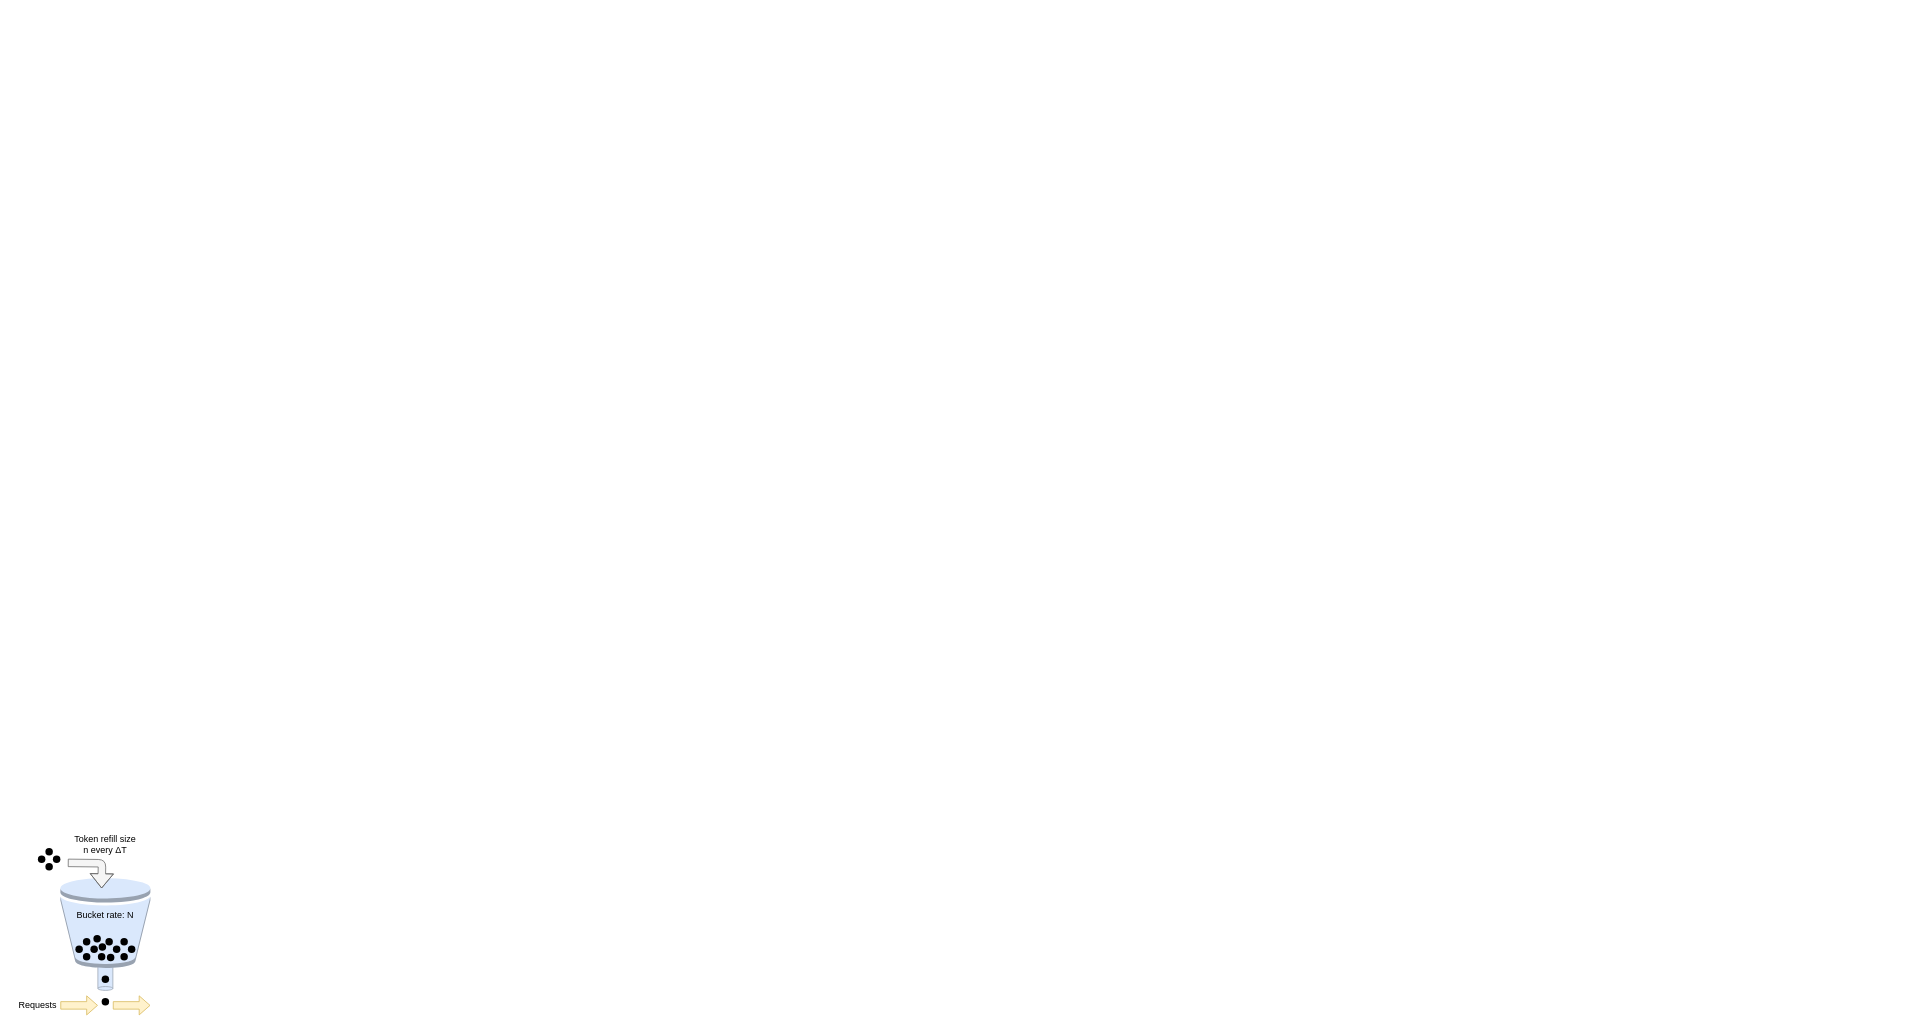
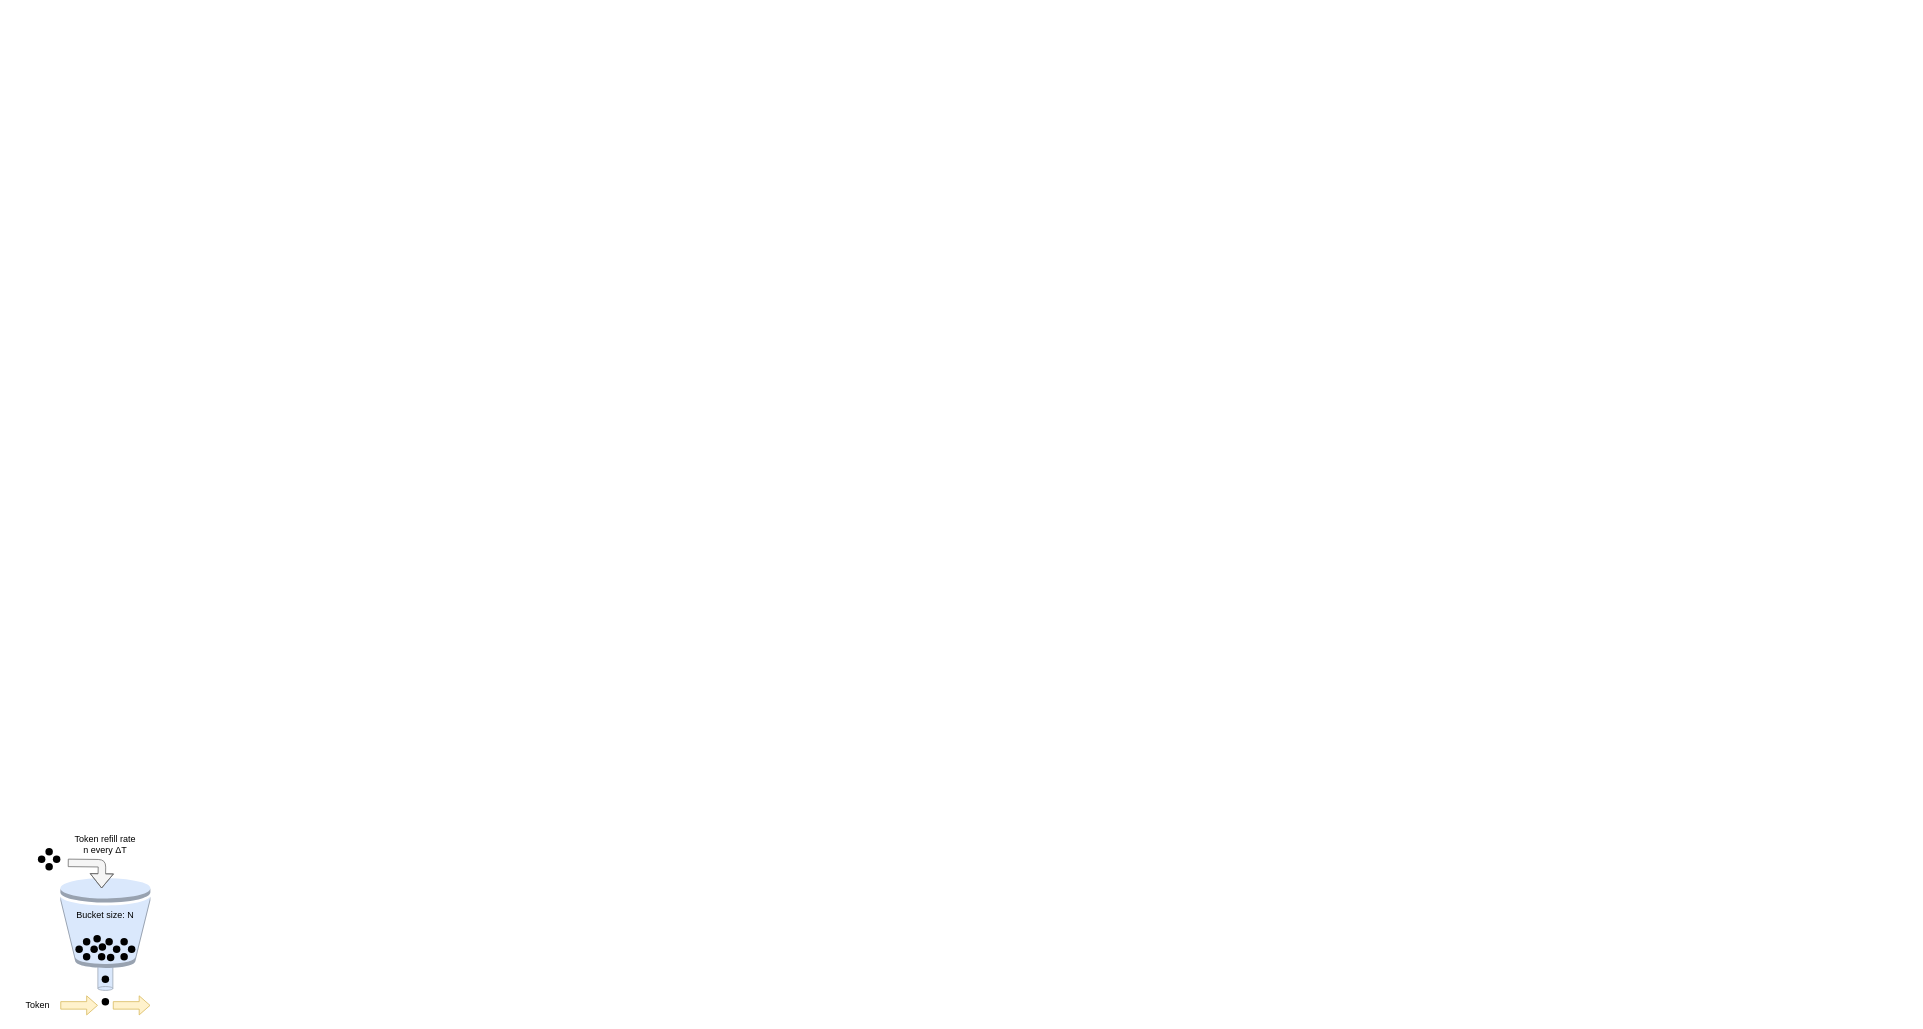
  <mxCell id="0" />
  <mxCell id="1" parent="0" />
  <mxCell id="2" value="" style="shape=cylinder3;whiteSpace=wrap;html=1;boundedLbl=1;backgroundOutline=1;size=2.547;fillColor=#dae8fc;strokeColor=#99a3b1;rotation=-180;" parent="1" vertex="1"><mxGeometry x="130" y="1280" width="20" height="40" as="geometry" /></mxCell>
  <mxCell id="3" value="" style="edgeStyle=none;html=1;" parent="1" edge="1"><mxGeometry relative="1" as="geometry"><mxPoint x="2542" y="20" as="targetPoint" /></mxGeometry></mxCell>
  <mxCell id="4" value="" style="outlineConnect=0;dashed=0;verticalLabelPosition=bottom;verticalAlign=top;align=center;html=1;shape=mxgraph.aws3.bucket;fillColor=#dae8fc;strokeColor=#6c8ebf;" parent="1" vertex="1"><mxGeometry x="80" y="1170" width="120" height="120" as="geometry" /></mxCell>
  <mxCell id="5" value="" style="ellipse;whiteSpace=wrap;html=1;aspect=fixed;fillColor=#000000;strokeColor=none;" parent="1" vertex="1"><mxGeometry x="110" y="1270" width="10" height="10" as="geometry" /></mxCell>
  <mxCell id="6" value="" style="ellipse;whiteSpace=wrap;html=1;aspect=fixed;fillColor=#000000;strokeColor=none;" parent="1" vertex="1"><mxGeometry x="130" y="1270" width="10" height="10" as="geometry" /></mxCell>
  <mxCell id="7" value="" style="ellipse;whiteSpace=wrap;html=1;aspect=fixed;fillColor=#000000;strokeColor=none;" parent="1" vertex="1"><mxGeometry x="142" y="1271" width="10" height="10" as="geometry" /></mxCell>
  <mxCell id="8" value="" style="ellipse;whiteSpace=wrap;html=1;aspect=fixed;fillColor=#000000;strokeColor=none;" parent="1" vertex="1"><mxGeometry x="150" y="1260" width="10" height="10" as="geometry" /></mxCell>
  <mxCell id="9" value="" style="ellipse;whiteSpace=wrap;html=1;aspect=fixed;fillColor=#000000;strokeColor=none;" parent="1" vertex="1"><mxGeometry x="160" y="1270" width="10" height="10" as="geometry" /></mxCell>
  <mxCell id="10" value="" style="ellipse;whiteSpace=wrap;html=1;aspect=fixed;fillColor=#000000;strokeColor=none;" parent="1" vertex="1"><mxGeometry x="170" y="1260" width="10" height="10" as="geometry" /></mxCell>
  <mxCell id="11" value="" style="ellipse;whiteSpace=wrap;html=1;aspect=fixed;fillColor=#000000;strokeColor=none;" parent="1" vertex="1"><mxGeometry x="110" y="1250" width="10" height="10" as="geometry" /></mxCell>
  <mxCell id="12" value="" style="ellipse;whiteSpace=wrap;html=1;aspect=fixed;fillColor=#000000;strokeColor=none;" parent="1" vertex="1"><mxGeometry x="120" y="1260" width="10" height="10" as="geometry" /></mxCell>
  <mxCell id="13" value="" style="ellipse;whiteSpace=wrap;html=1;aspect=fixed;fillColor=#000000;strokeColor=none;" parent="1" vertex="1"><mxGeometry x="131" y="1257" width="10" height="10" as="geometry" /></mxCell>
  <mxCell id="14" value="" style="ellipse;whiteSpace=wrap;html=1;aspect=fixed;fillColor=#000000;strokeColor=none;" parent="1" vertex="1"><mxGeometry x="100" y="1260" width="10" height="10" as="geometry" /></mxCell>
  <mxCell id="15" value="" style="ellipse;whiteSpace=wrap;html=1;aspect=fixed;fillColor=#000000;strokeColor=none;" parent="1" vertex="1"><mxGeometry x="140" y="1250" width="10" height="10" as="geometry" /></mxCell>
  <mxCell id="16" value="" style="ellipse;whiteSpace=wrap;html=1;aspect=fixed;fillColor=#000000;strokeColor=none;" parent="1" vertex="1"><mxGeometry x="160" y="1250" width="10" height="10" as="geometry" /></mxCell>
  <mxCell id="17" value="" style="ellipse;whiteSpace=wrap;html=1;aspect=fixed;fillColor=#000000;strokeColor=none;" parent="1" vertex="1"><mxGeometry x="124" y="1246" width="10" height="10" as="geometry" /></mxCell>
  <mxCell id="18" value="" style="ellipse;whiteSpace=wrap;html=1;aspect=fixed;fillColor=#000000;strokeColor=none;" parent="1" vertex="1"><mxGeometry x="50" y="1140" width="10" height="10" as="geometry" /></mxCell>
  <mxCell id="19" value="" style="ellipse;whiteSpace=wrap;html=1;aspect=fixed;fillColor=#000000;strokeColor=none;" parent="1" vertex="1"><mxGeometry x="60" y="1150" width="10" height="10" as="geometry" /></mxCell>
  <mxCell id="20" value="" style="ellipse;whiteSpace=wrap;html=1;aspect=fixed;fillColor=#000000;strokeColor=none;" parent="1" vertex="1"><mxGeometry x="70" y="1140" width="10" height="10" as="geometry" /></mxCell>
  <mxCell id="21" value="" style="ellipse;whiteSpace=wrap;html=1;aspect=fixed;fillColor=#000000;strokeColor=none;" parent="1" vertex="1"><mxGeometry x="60" y="1130" width="10" height="10" as="geometry" /></mxCell>
- <mxCell id="22" value="Token refill size&lt;br&gt;n every&amp;nbsp;&lt;span style=&quot;font-family: &amp;quot;Google Sans&amp;quot;, Arial, sans-serif; text-align: left;&quot;&gt;ΔT&lt;/span&gt;" style="text;html=1;strokeColor=none;fillColor=none;align=center;verticalAlign=middle;whiteSpace=wrap;rounded=0;" parent="1" vertex="1"><mxGeometry x="90" y="1110" width="100" height="30" as="geometry" /></mxCell>
+ <mxCell id="22" value="Token refill rate&lt;br&gt;n every&amp;nbsp;&lt;span style=&quot;font-family: &amp;quot;Google Sans&amp;quot;, Arial, sans-serif; text-align: left;&quot;&gt;ΔT&lt;/span&gt;" style="text;html=1;strokeColor=none;fillColor=none;align=center;verticalAlign=middle;whiteSpace=wrap;rounded=0;" parent="1" vertex="1"><mxGeometry x="90" y="1110" width="100" height="30" as="geometry" /></mxCell>
  <mxCell id="23" value="" style="shape=flexArrow;endArrow=classic;html=1;endWidth=14.444;endSize=4.478;fillColor=#fff2cc;strokeColor=#d6b656;" parent="1" edge="1"><mxGeometry width="50" height="50" relative="1" as="geometry"><mxPoint x="80" y="1340" as="sourcePoint" /><mxPoint x="130" y="1340" as="targetPoint" /></mxGeometry></mxCell>
  <mxCell id="24" value="" style="ellipse;whiteSpace=wrap;html=1;aspect=fixed;fillColor=#000000;strokeColor=none;" parent="1" vertex="1"><mxGeometry x="135" y="1330" width="10" height="10" as="geometry" /></mxCell>
  <mxCell id="25" value="" style="ellipse;whiteSpace=wrap;html=1;aspect=fixed;fillColor=#000000;strokeColor=none;" parent="1" vertex="1"><mxGeometry x="135" y="1300" width="10" height="10" as="geometry" /></mxCell>
  <mxCell id="26" value="" style="shape=flexArrow;endArrow=classic;html=1;endWidth=14.444;endSize=4.478;fillColor=#fff2cc;strokeColor=#d6b656;" parent="1" edge="1"><mxGeometry width="50" height="50" relative="1" as="geometry"><mxPoint x="150" y="1340" as="sourcePoint" /><mxPoint x="200" y="1340" as="targetPoint" /></mxGeometry></mxCell>
  <mxCell id="27" value="" style="shape=flexArrow;endArrow=classic;html=1;edgeStyle=orthogonalEdgeStyle;fillColor=#f5f5f5;strokeColor=#666666;" parent="1" edge="1"><mxGeometry width="50" height="50" relative="1" as="geometry"><mxPoint x="90" y="1150" as="sourcePoint" /><mxPoint x="135" y="1184" as="targetPoint" /></mxGeometry></mxCell>
- <mxCell id="28" value="Requests" style="text;html=1;strokeColor=none;fillColor=none;align=center;verticalAlign=middle;whiteSpace=wrap;rounded=0;" parent="1" vertex="1"><mxGeometry x="20" y="1330" width="60" height="20" as="geometry" /></mxCell>
- <mxCell id="29" value="Bucket rate: N" style="text;html=1;strokeColor=none;fillColor=none;align=center;verticalAlign=middle;whiteSpace=wrap;rounded=0;" vertex="1" parent="1"><mxGeometry x="100" y="1210" width="80" height="19" as="geometry" /></mxCell>
+ <mxCell id="28" value="Token" style="text;html=1;strokeColor=none;fillColor=none;align=center;verticalAlign=middle;whiteSpace=wrap;rounded=0;" parent="1" vertex="1"><mxGeometry x="20" y="1330" width="60" height="20" as="geometry" /></mxCell>
+ <mxCell id="29" value="Bucket size: N" style="text;html=1;strokeColor=none;fillColor=none;align=center;verticalAlign=middle;whiteSpace=wrap;rounded=0;" vertex="1" parent="1"><mxGeometry x="100" y="1210" width="80" height="19" as="geometry" /></mxCell>
